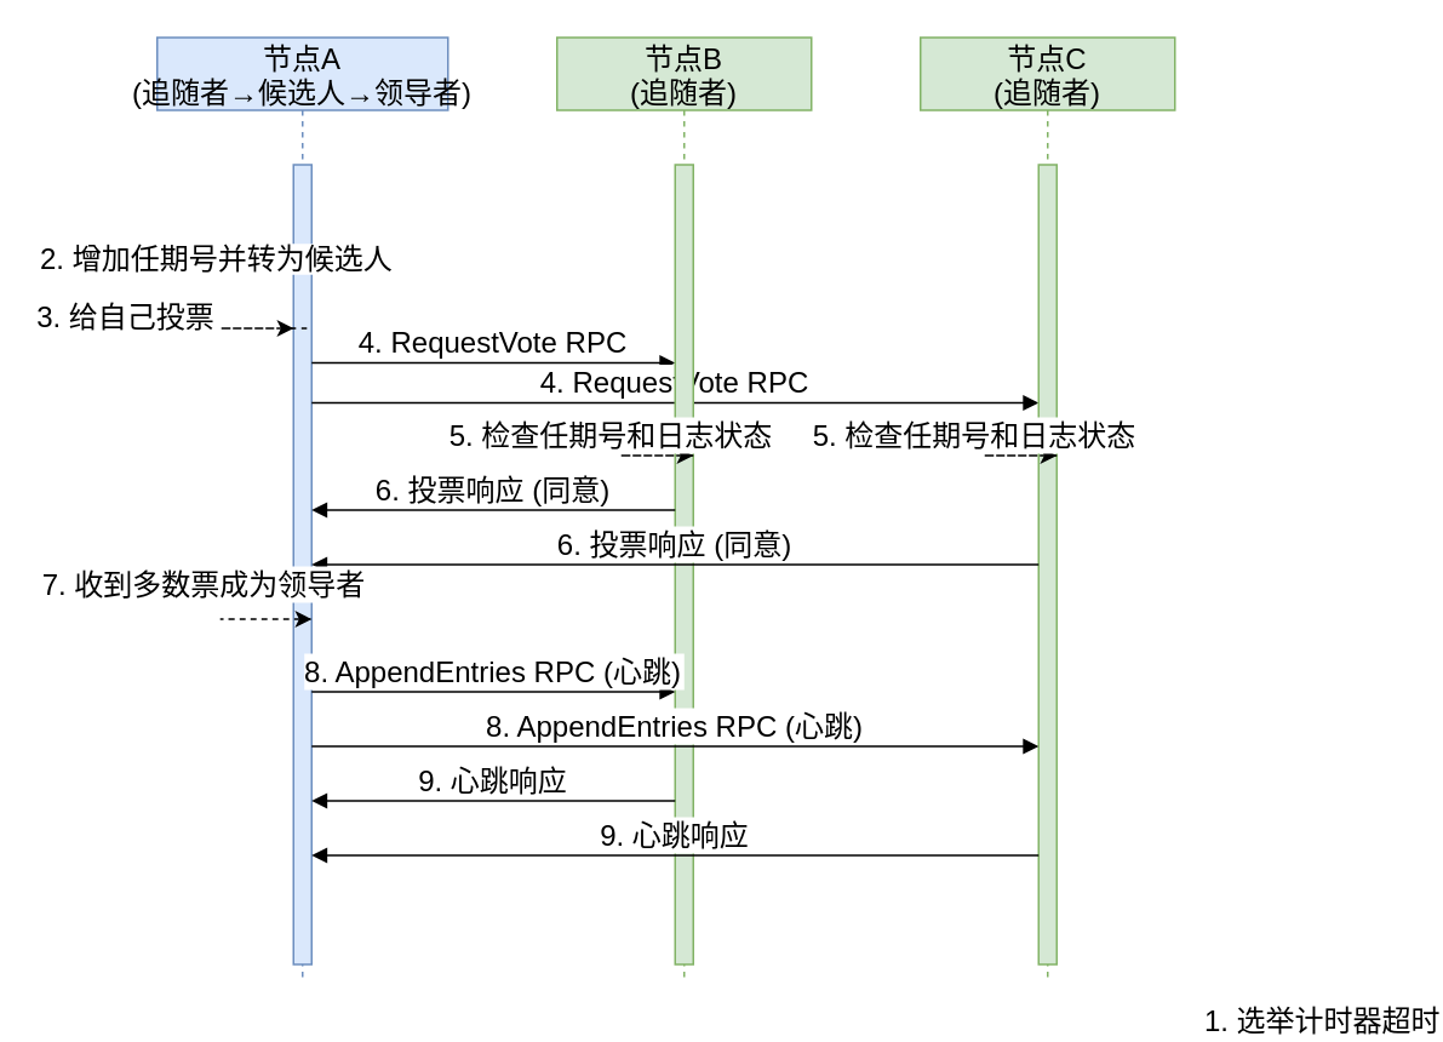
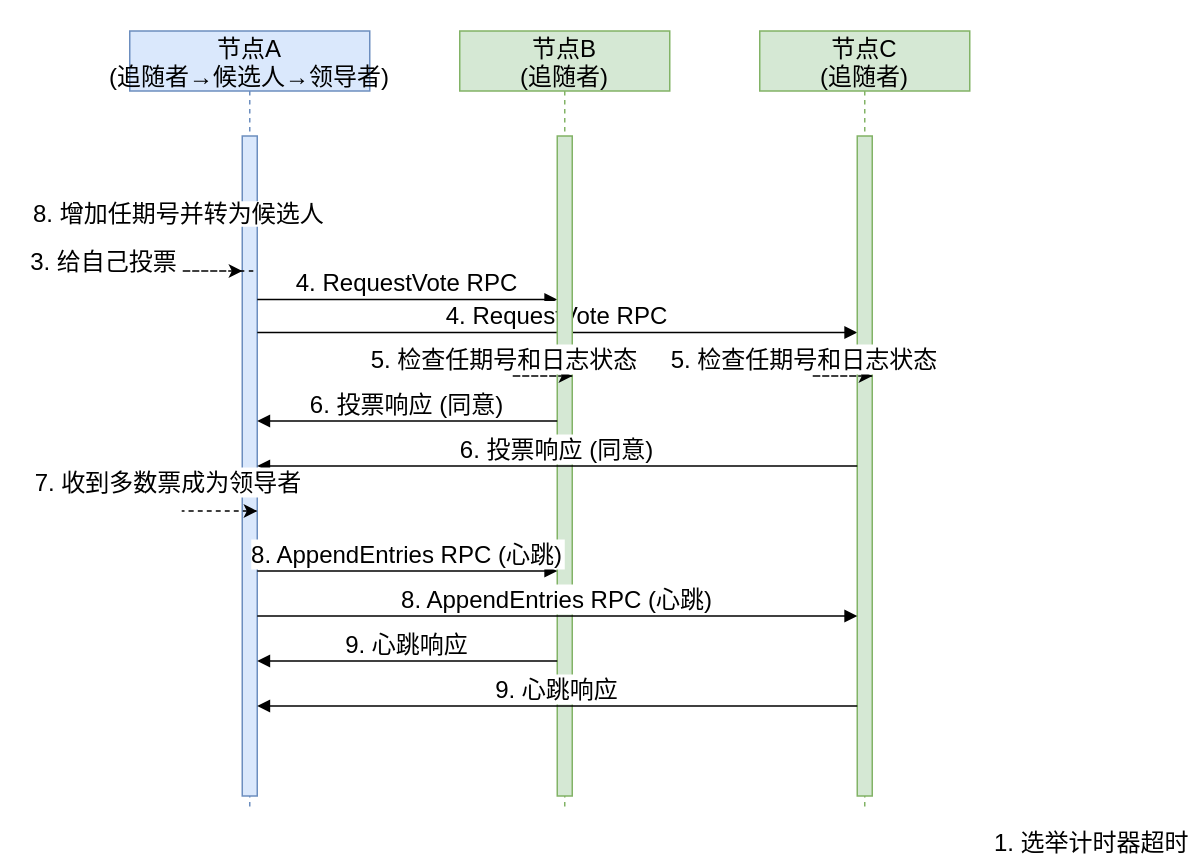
  <mxCell id="0" />
  <mxCell id="1" parent="0" />
  <mxCell id="2" value="节点A&#10;(追随者→候选人→领导者)" style="shape=umlLifeline;perimeter=lifelinePerimeter;container=1;collapsible=0;recursiveResize=0;rounded=0;shadow=0;strokeWidth=1;fillColor=#dae8fc;strokeColor=#6c8ebf;fontSize=16;" vertex="1" parent="1"><mxGeometry x="86" y="20" width="160" height="520" as="geometry" /></mxCell>
  <mxCell id="3" value="" style="points=[];perimeter=orthogonalPerimeter;rounded=0;shadow=0;strokeWidth=1;fillColor=#dae8fc;strokeColor=#6c8ebf;fontSize=16;" vertex="1" parent="2"><mxGeometry x="75" y="70" width="10" height="440" as="geometry" /></mxCell>
  <mxCell id="4" value="4. RequestVote RPC" style="verticalAlign=bottom;endArrow=block;entryX=0;entryY=0;shadow=0;strokeWidth=1;fontSize=16;" edge="1" parent="2"><mxGeometry relative="1" as="geometry"><mxPoint x="85" y="179" as="sourcePoint" /><mxPoint x="285" y="179" as="targetPoint" /></mxGeometry></mxCell>
  <mxCell id="5" value="4. RequestVote RPC" style="verticalAlign=bottom;endArrow=block;entryX=0;entryY=0;shadow=0;strokeWidth=1;fontSize=16;" edge="1" parent="2"><mxGeometry relative="1" as="geometry"><mxPoint x="85" y="201" as="sourcePoint" /><mxPoint x="485" y="201" as="targetPoint" /></mxGeometry></mxCell>
  <mxCell id="6" value="节点B&#10;(追随者)" style="shape=umlLifeline;perimeter=lifelinePerimeter;container=1;collapsible=0;recursiveResize=0;rounded=0;shadow=0;strokeWidth=1;fillColor=#d5e8d4;strokeColor=#82b366;fontSize=16;" vertex="1" parent="1"><mxGeometry x="306" y="20" width="140" height="520" as="geometry" /></mxCell>
  <mxCell id="7" value="" style="points=[];perimeter=orthogonalPerimeter;rounded=0;shadow=0;strokeWidth=1;fillColor=#d5e8d4;strokeColor=#82b366;fontSize=16;" vertex="1" parent="6"><mxGeometry x="65" y="70" width="10" height="440" as="geometry" /></mxCell>
  <mxCell id="8" value="节点C&#10;(追随者)" style="shape=umlLifeline;perimeter=lifelinePerimeter;container=1;collapsible=0;recursiveResize=0;rounded=0;shadow=0;strokeWidth=1;fillColor=#d5e8d4;strokeColor=#82b366;fontSize=16;" vertex="1" parent="1"><mxGeometry x="506" y="20" width="140" height="520" as="geometry" /></mxCell>
  <mxCell id="9" value="" style="points=[];perimeter=orthogonalPerimeter;rounded=0;shadow=0;strokeWidth=1;fillColor=#d5e8d4;strokeColor=#82b366;fontSize=16;" vertex="1" parent="8"><mxGeometry x="65" y="70" width="10" height="440" as="geometry" /></mxCell>
  <mxCell id="10" value="1. 选举计时器超时" style="verticalAlign=bottom;endArrow=block;entryX=0;entryY=0;shadow=0;strokeWidth=1;fontSize=16;" vertex="1" parent="1"><mxGeometry relative="1" as="geometry"><mxPoint x="827" y="751" as="sourcePoint" /><mxPoint x="922" y="751" as="targetPoint" /><mxPoint x="727" y="571" as="offset" /></mxGeometry></mxCell>
  <mxCell id="11" value="3. 给自己投票" style="verticalAlign=bottom;endArrow=none;dashed=1;endSize=8;shadow=0;strokeWidth=1;endFill=0;startArrow=classic;startFill=1;fontSize=16;" edge="1" parent="1"><mxGeometry x="-0.1" y="-47" relative="1" as="geometry"><mxPoint x="161" y="180" as="sourcePoint" /><mxPoint x="171" y="180" as="targetPoint" /><Array as="points"><mxPoint x="116" y="180" /></Array><mxPoint x="-47" y="-42" as="offset" /></mxGeometry></mxCell>
  <mxCell id="12" value="5. 检查任期号和日志状态" style="verticalAlign=bottom;endArrow=none;dashed=1;endSize=8;exitX=0;exitY=0.95;shadow=0;strokeWidth=1;endFill=0;startArrow=classic;startFill=1;fontSize=16;" edge="1" parent="1"><mxGeometry relative="1" as="geometry"><mxPoint x="381" y="250" as="sourcePoint" /><mxPoint x="381" y="250" as="targetPoint" /><Array as="points"><mxPoint x="336" y="250" /></Array></mxGeometry></mxCell>
  <mxCell id="13" value="5. 检查任期号和日志状态" style="verticalAlign=bottom;endArrow=none;dashed=1;endSize=8;exitX=0;exitY=0.95;shadow=0;strokeWidth=1;endFill=0;startArrow=classic;startFill=1;fontSize=16;" edge="1" parent="1"><mxGeometry relative="1" as="geometry"><mxPoint x="581" y="250" as="sourcePoint" /><mxPoint x="581" y="250" as="targetPoint" /><Array as="points"><mxPoint x="536" y="250" /></Array></mxGeometry></mxCell>
  <mxCell id="14" value="6. 投票响应 (同意)" style="verticalAlign=bottom;endArrow=block;shadow=0;strokeWidth=1;fontSize=16;" edge="1" parent="1"><mxGeometry relative="1" as="geometry"><mxPoint x="371" y="280" as="sourcePoint" /><mxPoint x="171" y="280" as="targetPoint" /></mxGeometry></mxCell>
  <mxCell id="15" value="6. 投票响应 (同意)" style="verticalAlign=bottom;endArrow=block;shadow=0;strokeWidth=1;fontSize=16;" edge="1" parent="1"><mxGeometry relative="1" as="geometry"><mxPoint x="571" y="310" as="sourcePoint" /><mxPoint x="171" y="310" as="targetPoint" /></mxGeometry></mxCell>
  <mxCell id="16" value="7. 收到多数票成为领导者" style="verticalAlign=bottom;endArrow=none;dashed=1;endSize=8;shadow=0;strokeWidth=1;endFill=0;startArrow=classic;startFill=1;fontSize=16;" edge="1" parent="1"><mxGeometry y="9" relative="1" as="geometry"><mxPoint x="171" y="340" as="sourcePoint" /><mxPoint x="171" y="340" as="targetPoint" /><Array as="points"><mxPoint x="116" y="340" /></Array><mxPoint x="-4" y="1" as="offset" /></mxGeometry></mxCell>
  <mxCell id="17" value="8. AppendEntries RPC (心跳)" style="verticalAlign=bottom;endArrow=block;shadow=0;strokeWidth=1;fontSize=16;" edge="1" parent="1"><mxGeometry relative="1" as="geometry"><mxPoint x="171" y="380" as="sourcePoint" /><mxPoint x="371" y="380" as="targetPoint" /></mxGeometry></mxCell>
  <mxCell id="18" value="8. AppendEntries RPC (心跳)" style="verticalAlign=bottom;endArrow=block;shadow=0;strokeWidth=1;fontSize=16;" edge="1" parent="1"><mxGeometry relative="1" as="geometry"><mxPoint x="171" y="410" as="sourcePoint" /><mxPoint x="571" y="410" as="targetPoint" /></mxGeometry></mxCell>
  <mxCell id="19" value="9. 心跳响应" style="verticalAlign=bottom;endArrow=block;shadow=0;strokeWidth=1;fontSize=16;" edge="1" parent="1"><mxGeometry relative="1" as="geometry"><mxPoint x="371" y="440" as="sourcePoint" /><mxPoint x="171" y="440" as="targetPoint" /></mxGeometry></mxCell>
  <mxCell id="20" value="9. 心跳响应" style="verticalAlign=bottom;endArrow=block;shadow=0;strokeWidth=1;fontSize=16;" edge="1" parent="1"><mxGeometry relative="1" as="geometry"><mxPoint x="571" y="470" as="sourcePoint" /><mxPoint x="171" y="470" as="targetPoint" /></mxGeometry></mxCell>
- <mxCell id="21" value="&lt;span style=&quot;color: rgb(0, 0, 0); font-family: Helvetica; font-style: normal; font-variant-ligatures: normal; font-variant-caps: normal; font-weight: 400; letter-spacing: normal; orphans: 2; text-align: center; text-indent: 0px; text-transform: none; widows: 2; word-spacing: 0px; -webkit-text-stroke-width: 0px; white-space: nowrap; background-color: rgb(255, 255, 255); text-decoration-thickness: initial; text-decoration-style: initial; text-decoration-color: initial; float: none; display: inline !important;&quot;&gt;2. 增加任期号并转为候选人&lt;/span&gt;" style="text;whiteSpace=wrap;html=1;fontSize=16;" vertex="1" parent="1"><mxGeometry x="20" y="126" width="133" height="36" as="geometry" /></mxCell>
+ <mxCell id="21" value="&lt;span style=&quot;color: rgb(0, 0, 0); font-family: Helvetica; font-style: normal; font-variant-ligatures: normal; font-variant-caps: normal; font-weight: 400; letter-spacing: normal; orphans: 2; text-align: center; text-indent: 0px; text-transform: none; widows: 2; word-spacing: 0px; -webkit-text-stroke-width: 0px; white-space: nowrap; background-color: rgb(255, 255, 255); text-decoration-thickness: initial; text-decoration-style: initial; text-decoration-color: initial; float: none; display: inline !important;&quot;&gt;8. 增加任期号并转为候选人&lt;/span&gt;" style="text;whiteSpace=wrap;html=1;fontSize=16;" vertex="1" parent="1"><mxGeometry x="20" y="126" width="133" height="36" as="geometry" /></mxCell>
